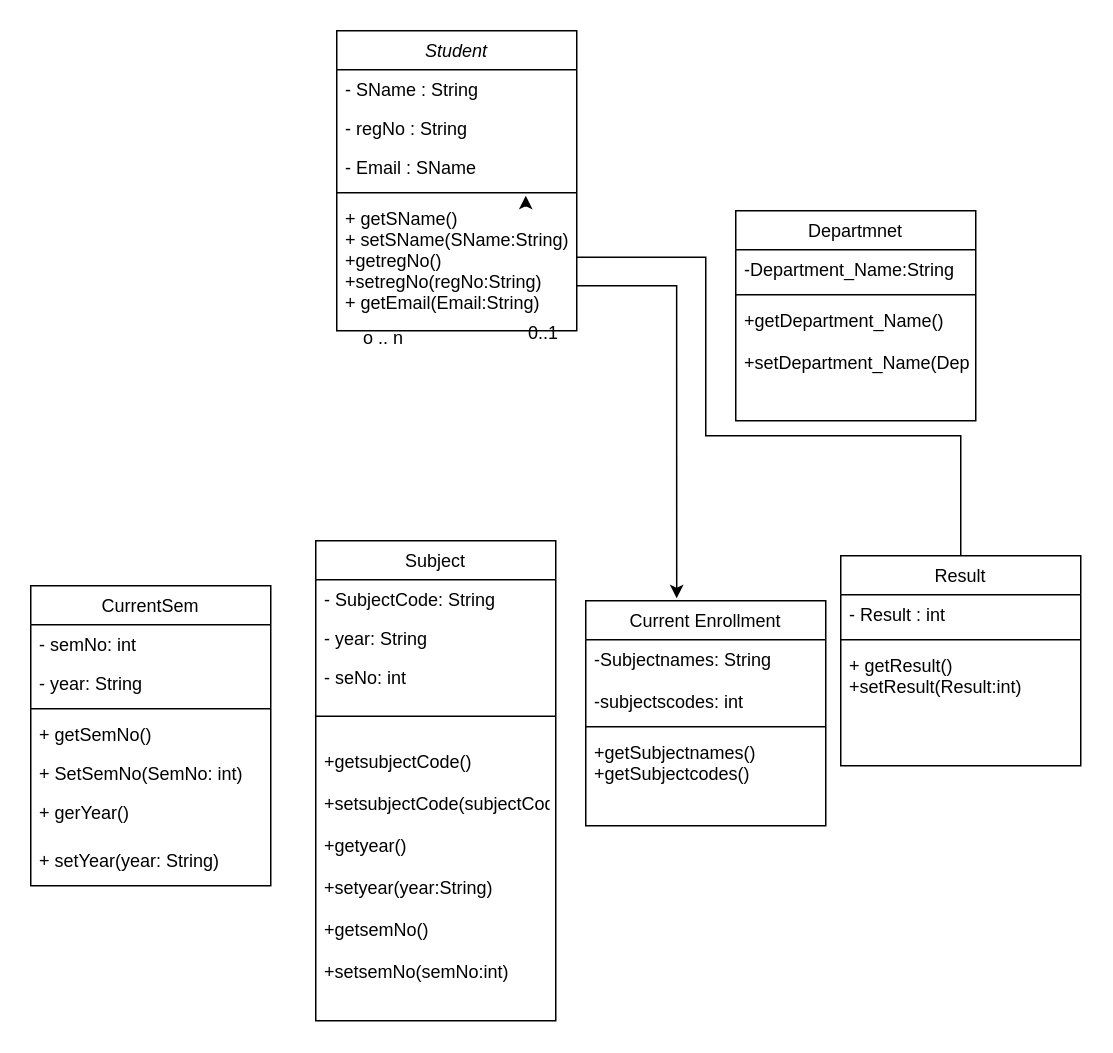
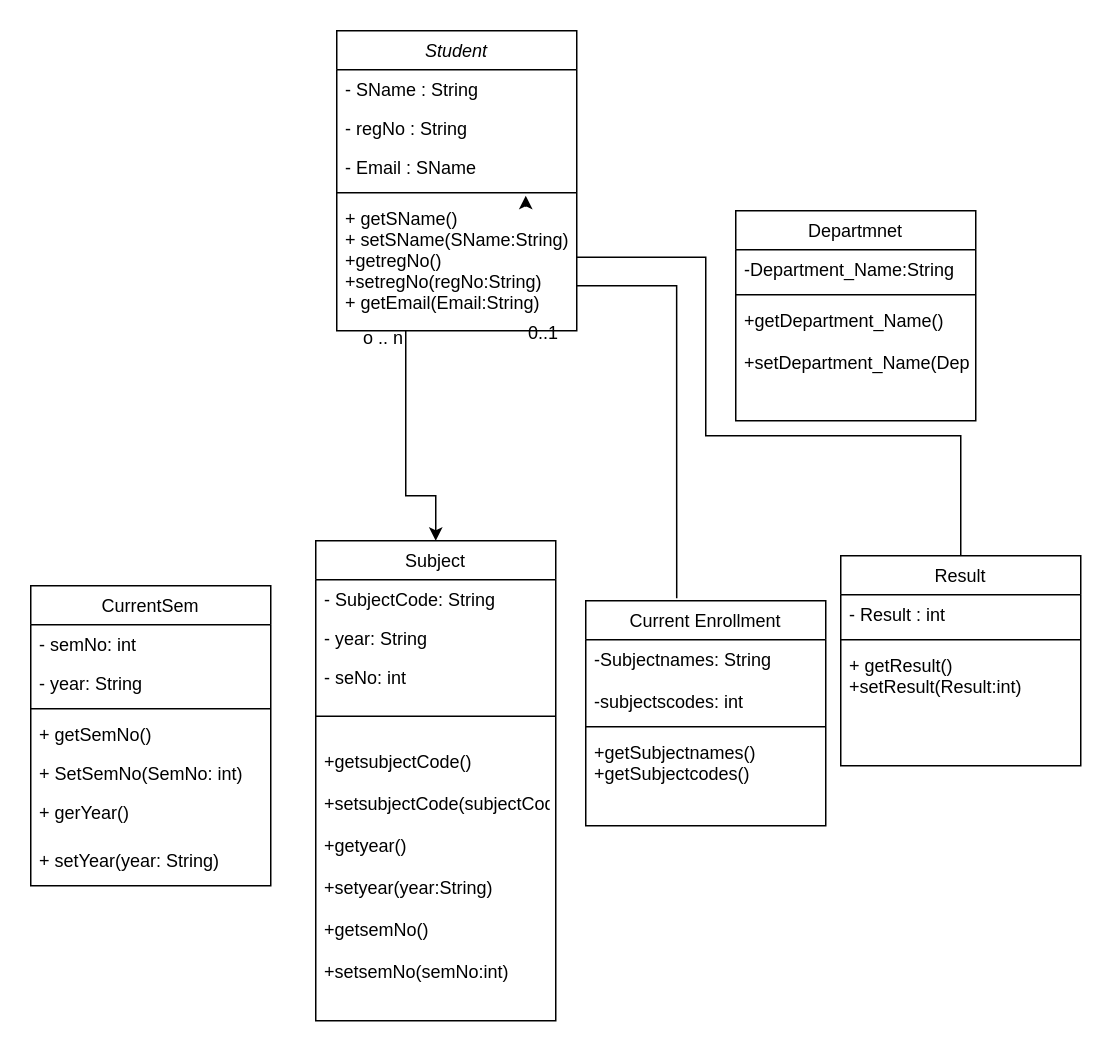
  <mxCell id="0" />
  <mxCell id="1" parent="0" />
  <mxCell id="2" style="edgeStyle=orthogonalEdgeStyle;rounded=0;orthogonalLoop=1;jettySize=auto;html=1;" edge="1" parent="1" source="5" target="29"><mxGeometry relative="1" as="geometry" /></mxCell>
- <mxCell id="4" style="edgeStyle=orthogonalEdgeStyle;rounded=0;orthogonalLoop=1;jettySize=auto;html=1;entryX=0.379;entryY=-0.011;entryDx=0;entryDy=0;entryPerimeter=0;" edge="1" parent="1" source="5" target="32"><mxGeometry relative="1" as="geometry"><Array as="points"><mxPoint x="451" y="190" /></Array></mxGeometry></mxCell>
+ <mxCell id="3" style="edgeStyle=orthogonalEdgeStyle;rounded=0;orthogonalLoop=1;jettySize=auto;html=1;entryX=0.5;entryY=0;entryDx=0;entryDy=0;" edge="1" parent="1" source="5" target="19"><mxGeometry relative="1" as="geometry"><Array as="points"><mxPoint x="270" y="330" /><mxPoint x="290" y="330" /></Array></mxGeometry></mxCell>
+ <mxCell id="4" style="edgeStyle=orthogonalEdgeStyle;rounded=0;orthogonalLoop=1;jettySize=auto;html=1;entryX=0.379;entryY=-0.011;entryDx=0;entryDy=0;entryPerimeter=0;endArrow=none;" edge="1" parent="1" source="5" target="32"><mxGeometry relative="1" as="geometry"><Array as="points"><mxPoint x="451" y="190" /></Array></mxGeometry></mxCell>
  <mxCell id="5" value="Student" style="swimlane;fontStyle=2;align=center;verticalAlign=top;childLayout=stackLayout;horizontal=1;startSize=26;horizontalStack=0;resizeParent=1;resizeLast=0;collapsible=1;marginBottom=0;rounded=0;shadow=0;strokeWidth=1;" vertex="1" parent="1"><mxGeometry x="224" y="20" width="160" height="200" as="geometry"><mxRectangle x="230" y="140" width="160" height="26" as="alternateBounds" /></mxGeometry></mxCell>
  <mxCell id="6" value="- SName : String" style="text;align=left;verticalAlign=top;spacingLeft=4;spacingRight=4;overflow=hidden;rotatable=0;points=[[0,0.5],[1,0.5]];portConstraint=eastwest;" vertex="1" parent="5"><mxGeometry y="26" width="160" height="26" as="geometry" /></mxCell>
  <mxCell id="7" value="- regNo : String" style="text;align=left;verticalAlign=top;spacingLeft=4;spacingRight=4;overflow=hidden;rotatable=0;points=[[0,0.5],[1,0.5]];portConstraint=eastwest;rounded=0;shadow=0;html=0;" vertex="1" parent="5"><mxGeometry y="52" width="160" height="26" as="geometry" /></mxCell>
  <mxCell id="8" value="- Email : SName" style="text;align=left;verticalAlign=top;spacingLeft=4;spacingRight=4;overflow=hidden;rotatable=0;points=[[0,0.5],[1,0.5]];portConstraint=eastwest;rounded=0;shadow=0;html=0;" vertex="1" parent="5"><mxGeometry y="78" width="160" height="26" as="geometry" /></mxCell>
  <mxCell id="9" value="" style="line;html=1;strokeWidth=1;align=left;verticalAlign=middle;spacingTop=-1;spacingLeft=3;spacingRight=3;rotatable=0;labelPosition=right;points=[];portConstraint=eastwest;" vertex="1" parent="5"><mxGeometry y="104" width="160" height="8" as="geometry" /></mxCell>
  <mxCell id="10" value="+ getSName()&#10;+ setSName(SName:String)&#10;+getregNo()&#10;+setregNo(regNo:String)&#10;+ getEmail(Email:String)" style="text;align=left;verticalAlign=top;spacingLeft=4;spacingRight=4;overflow=hidden;rotatable=0;points=[[0,0.5],[1,0.5]];portConstraint=eastwest;" vertex="1" parent="5"><mxGeometry y="112" width="160" height="78" as="geometry" /></mxCell>
  <mxCell id="11" value="CurrentSem" style="swimlane;fontStyle=0;align=center;verticalAlign=top;childLayout=stackLayout;horizontal=1;startSize=26;horizontalStack=0;resizeParent=1;resizeLast=0;collapsible=1;marginBottom=0;rounded=0;shadow=0;strokeWidth=1;" vertex="1" parent="1"><mxGeometry x="20" y="390" width="160" height="200" as="geometry"><mxRectangle x="130" y="380" width="160" height="26" as="alternateBounds" /></mxGeometry></mxCell>
  <mxCell id="12" value="- semNo: int" style="text;align=left;verticalAlign=top;spacingLeft=4;spacingRight=4;overflow=hidden;rotatable=0;points=[[0,0.5],[1,0.5]];portConstraint=eastwest;" vertex="1" parent="11"><mxGeometry y="26" width="160" height="26" as="geometry" /></mxCell>
  <mxCell id="13" value="- year: String" style="text;align=left;verticalAlign=top;spacingLeft=4;spacingRight=4;overflow=hidden;rotatable=0;points=[[0,0.5],[1,0.5]];portConstraint=eastwest;rounded=0;shadow=0;html=0;" vertex="1" parent="11"><mxGeometry y="52" width="160" height="26" as="geometry" /></mxCell>
  <mxCell id="14" value="" style="line;html=1;strokeWidth=1;align=left;verticalAlign=middle;spacingTop=-1;spacingLeft=3;spacingRight=3;rotatable=0;labelPosition=right;points=[];portConstraint=eastwest;" vertex="1" parent="11"><mxGeometry y="78" width="160" height="8" as="geometry" /></mxCell>
  <mxCell id="15" value="+ getSemNo()&#10;" style="text;align=left;verticalAlign=top;spacingLeft=4;spacingRight=4;overflow=hidden;rotatable=0;points=[[0,0.5],[1,0.5]];portConstraint=eastwest;fontStyle=0" vertex="1" parent="11"><mxGeometry y="86" width="160" height="26" as="geometry" /></mxCell>
  <mxCell id="16" value="+ SetSemNo(SemNo: int)" style="text;align=left;verticalAlign=top;spacingLeft=4;spacingRight=4;overflow=hidden;rotatable=0;points=[[0,0.5],[1,0.5]];portConstraint=eastwest;fontStyle=0" vertex="1" parent="11"><mxGeometry y="112" width="160" height="26" as="geometry" /></mxCell>
  <mxCell id="17" value="+ gerYear()" style="text;align=left;verticalAlign=top;spacingLeft=4;spacingRight=4;overflow=hidden;rotatable=0;points=[[0,0.5],[1,0.5]];portConstraint=eastwest;fontStyle=0" vertex="1" parent="11"><mxGeometry y="138" width="160" height="32" as="geometry" /></mxCell>
  <mxCell id="18" value="+ setYear(year: String)" style="text;align=left;verticalAlign=top;spacingLeft=4;spacingRight=4;overflow=hidden;rotatable=0;points=[[0,0.5],[1,0.5]];portConstraint=eastwest;fontStyle=0" vertex="1" parent="11"><mxGeometry y="170" width="160" height="26" as="geometry" /></mxCell>
  <mxCell id="19" value="Subject" style="swimlane;fontStyle=0;align=center;verticalAlign=top;childLayout=stackLayout;horizontal=1;startSize=26;horizontalStack=0;resizeParent=1;resizeLast=0;collapsible=1;marginBottom=0;rounded=0;shadow=0;strokeWidth=1;" vertex="1" parent="1"><mxGeometry x="210" y="360" width="160" height="320" as="geometry"><mxRectangle x="340" y="380" width="170" height="26" as="alternateBounds" /></mxGeometry></mxCell>
  <mxCell id="20" value="- SubjectCode: String" style="text;align=left;verticalAlign=top;spacingLeft=4;spacingRight=4;overflow=hidden;rotatable=0;points=[[0,0.5],[1,0.5]];portConstraint=eastwest;" vertex="1" parent="19"><mxGeometry y="26" width="160" height="26" as="geometry" /></mxCell>
  <mxCell id="21" value="- year: String" style="text;align=left;verticalAlign=top;spacingLeft=4;spacingRight=4;overflow=hidden;rotatable=0;points=[[0,0.5],[1,0.5]];portConstraint=eastwest;" vertex="1" parent="19"><mxGeometry y="52" width="160" height="26" as="geometry" /></mxCell>
  <mxCell id="22" value="- seNo: int" style="text;align=left;verticalAlign=top;spacingLeft=4;spacingRight=4;overflow=hidden;rotatable=0;points=[[0,0.5],[1,0.5]];portConstraint=eastwest;" vertex="1" parent="19"><mxGeometry y="78" width="160" height="22" as="geometry" /></mxCell>
  <mxCell id="23" value="" style="line;html=1;strokeWidth=1;align=left;verticalAlign=middle;spacingTop=-1;spacingLeft=3;spacingRight=3;rotatable=0;labelPosition=right;points=[];portConstraint=eastwest;" vertex="1" parent="19"><mxGeometry y="100" width="160" height="34" as="geometry" /></mxCell>
  <mxCell id="24" value="+getsubjectCode()&#10;  &#10;+setsubjectCode(subjectCode:String)&#10;  &#10;+getyear()&#10;  &#10;+setyear(year:String)&#10;  &#10;+getsemNo()&#10;  &#10;+setsemNo(semNo:int)&#10;  &#10; &#10;&#10;&#10;" style="text;align=left;verticalAlign=top;spacingLeft=4;spacingRight=4;overflow=hidden;rotatable=0;points=[[0,0.5],[1,0.5]];portConstraint=eastwest;" vertex="1" parent="19"><mxGeometry y="134" width="160" height="182" as="geometry" /></mxCell>
  <mxCell id="25" value="Departmnet" style="swimlane;fontStyle=0;align=center;verticalAlign=top;childLayout=stackLayout;horizontal=1;startSize=26;horizontalStack=0;resizeParent=1;resizeLast=0;collapsible=1;marginBottom=0;rounded=0;shadow=0;strokeWidth=1;" vertex="1" parent="1"><mxGeometry x="490" y="140" width="160" height="140" as="geometry"><mxRectangle x="550" y="140" width="160" height="26" as="alternateBounds" /></mxGeometry></mxCell>
  <mxCell id="26" value="-Department_Name:String" style="text;align=left;verticalAlign=top;spacingLeft=4;spacingRight=4;overflow=hidden;rotatable=0;points=[[0,0.5],[1,0.5]];portConstraint=eastwest;" vertex="1" parent="25"><mxGeometry y="26" width="160" height="26" as="geometry" /></mxCell>
  <mxCell id="27" value="" style="line;html=1;strokeWidth=1;align=left;verticalAlign=middle;spacingTop=-1;spacingLeft=3;spacingRight=3;rotatable=0;labelPosition=right;points=[];portConstraint=eastwest;" vertex="1" parent="25"><mxGeometry y="52" width="160" height="8" as="geometry" /></mxCell>
  <mxCell id="28" value="+getDepartment_Name()&#10;&#10;+setDepartment_Name(Department_Name:String)" style="text;align=left;verticalAlign=top;spacingLeft=4;spacingRight=4;overflow=hidden;rotatable=0;points=[[0,0.5],[1,0.5]];portConstraint=eastwest;" vertex="1" parent="25"><mxGeometry y="60" width="160" height="80" as="geometry" /></mxCell>
  <mxCell id="29" value="o .. n" style="resizable=0;align=left;verticalAlign=bottom;labelBackgroundColor=none;fontSize=12;fillColor=#fff2cc;" connectable="0" vertex="1" parent="1"><mxGeometry x="350" y="130" as="geometry"><mxPoint x="-110" y="103" as="offset" /></mxGeometry></mxCell>
  <mxCell id="30" style="edgeStyle=orthogonalEdgeStyle;rounded=0;orthogonalLoop=1;jettySize=auto;html=1;exitX=1;exitY=0.5;exitDx=0;exitDy=0;entryX=0.5;entryY=0;entryDx=0;entryDy=0;" edge="1" parent="1" source="10"><mxGeometry relative="1" as="geometry"><mxPoint x="650" y="380" as="targetPoint" /><Array as="points"><mxPoint x="470" y="171" /><mxPoint x="470" y="290" /><mxPoint x="640" y="290" /><mxPoint x="640" y="380" /></Array></mxGeometry></mxCell>
  <mxCell id="31" value="0..1" style="resizable=0;align=left;verticalAlign=bottom;labelBackgroundColor=none;fontSize=12;" connectable="0" vertex="1" parent="1"><mxGeometry x="350" y="230" as="geometry" /></mxCell>
  <mxCell id="32" value="Current Enrollment" style="swimlane;fontStyle=0;align=center;verticalAlign=top;childLayout=stackLayout;horizontal=1;startSize=26;horizontalStack=0;resizeParent=1;resizeLast=0;collapsible=1;marginBottom=0;rounded=0;shadow=0;strokeWidth=1;" vertex="1" parent="1"><mxGeometry x="390" y="400" width="160" height="150" as="geometry"><mxRectangle x="550" y="140" width="160" height="26" as="alternateBounds" /></mxGeometry></mxCell>
  <mxCell id="33" value="-Subjectnames: String&#10;  &#10;-subjectscodes: int&#10;  &#10; &#10;" style="text;align=left;verticalAlign=top;spacingLeft=4;spacingRight=4;overflow=hidden;rotatable=0;points=[[0,0.5],[1,0.5]];portConstraint=eastwest;" vertex="1" parent="32"><mxGeometry y="26" width="160" height="54" as="geometry" /></mxCell>
  <mxCell id="34" value="" style="line;html=1;strokeWidth=1;align=left;verticalAlign=middle;spacingTop=-1;spacingLeft=3;spacingRight=3;rotatable=0;labelPosition=right;points=[];portConstraint=eastwest;" vertex="1" parent="32"><mxGeometry y="80" width="160" height="8" as="geometry" /></mxCell>
  <mxCell id="35" value="+getSubjectnames()&#10;+getSubjectcodes()" style="text;align=left;verticalAlign=top;spacingLeft=4;spacingRight=4;overflow=hidden;rotatable=0;points=[[0,0.5],[1,0.5]];portConstraint=eastwest;" vertex="1" parent="32"><mxGeometry y="88" width="160" height="62" as="geometry" /></mxCell>
  <mxCell id="36" value="Result" style="swimlane;fontStyle=0;align=center;verticalAlign=top;childLayout=stackLayout;horizontal=1;startSize=26;horizontalStack=0;resizeParent=1;resizeLast=0;collapsible=1;marginBottom=0;rounded=0;shadow=0;strokeWidth=1;" vertex="1" parent="1"><mxGeometry x="560" y="370" width="160" height="140" as="geometry"><mxRectangle x="550" y="140" width="160" height="26" as="alternateBounds" /></mxGeometry></mxCell>
  <mxCell id="37" value="- Result : int" style="text;align=left;verticalAlign=top;spacingLeft=4;spacingRight=4;overflow=hidden;rotatable=0;points=[[0,0.5],[1,0.5]];portConstraint=eastwest;" vertex="1" parent="36"><mxGeometry y="26" width="160" height="26" as="geometry" /></mxCell>
  <mxCell id="38" value="" style="line;html=1;strokeWidth=1;align=left;verticalAlign=middle;spacingTop=-1;spacingLeft=3;spacingRight=3;rotatable=0;labelPosition=right;points=[];portConstraint=eastwest;" vertex="1" parent="36"><mxGeometry y="52" width="160" height="8" as="geometry" /></mxCell>
  <mxCell id="39" value="+ getResult()&#10;+setResult(Result:int)" style="text;align=left;verticalAlign=top;spacingLeft=4;spacingRight=4;overflow=hidden;rotatable=0;points=[[0,0.5],[1,0.5]];portConstraint=eastwest;" vertex="1" parent="36"><mxGeometry y="60" width="160" height="80" as="geometry" /></mxCell>
